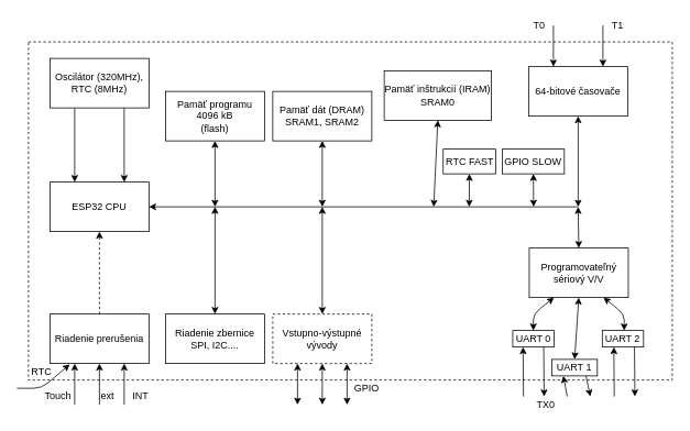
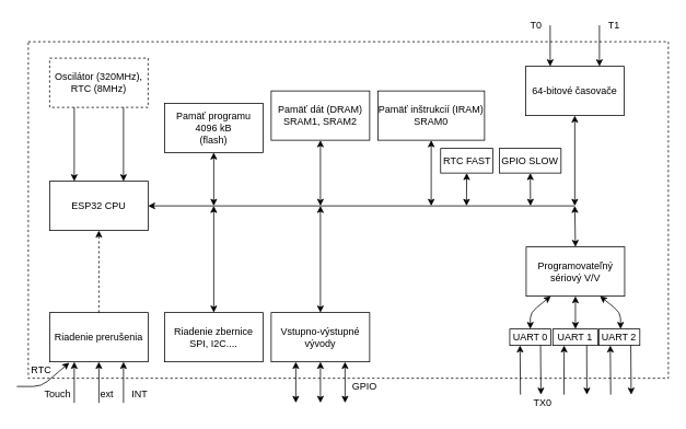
  <mxCell id="0" />
  <mxCell id="1" parent="0" />
  <mxCell id="2" value="" style="rounded=0;whiteSpace=wrap;html=1;dashed=1;" vertex="1" parent="1"><mxGeometry x="34" y="50" width="780" height="410" as="geometry" /></mxCell>
  <mxCell id="3" value="ESP32 CPU" style="rounded=0;whiteSpace=wrap;html=1;gradientColor=none;" vertex="1" parent="1"><mxGeometry x="60" y="220" width="120" height="60" as="geometry" /></mxCell>
  <mxCell id="4" value="Programovateľný sériový V/V" style="rounded=0;whiteSpace=wrap;html=1;gradientColor=none;" vertex="1" parent="1"><mxGeometry x="640.75" y="300" width="120" height="60" as="geometry" /></mxCell>
  <mxCell id="5" value="UART 0" style="rounded=0;whiteSpace=wrap;html=1;gradientColor=none;" vertex="1" parent="1"><mxGeometry x="620.75" y="400" width="50" height="20" as="geometry" /></mxCell>
- <mxCell id="6" value="UART 1" style="rounded=0;whiteSpace=wrap;html=1;gradientColor=none;" vertex="1" parent="1"><mxGeometry x="668.25" y="435" width="55" height="20" as="geometry" /></mxCell>
+ <mxCell id="6" value="UART 1" style="rounded=0;whiteSpace=wrap;html=1;gradientColor=none;" vertex="1" parent="1"><mxGeometry x="673.25" y="400" width="55" height="20" as="geometry" /></mxCell>
  <mxCell id="7" value="UART 2" style="rounded=0;whiteSpace=wrap;html=1;gradientColor=none;" vertex="1" parent="1"><mxGeometry x="729.25" y="400" width="50" height="20" as="geometry" /></mxCell>
  <mxCell id="8" value="" style="endArrow=classic;html=1;exitX=0.75;exitY=1;exitDx=0;exitDy=0;" edge="1" parent="1" source="5"><mxGeometry width="50" height="50" relative="1" as="geometry"><mxPoint x="380.75" y="260" as="sourcePoint" /><mxPoint x="658.75" y="480" as="targetPoint" /></mxGeometry></mxCell>
  <mxCell id="9" value="" style="endArrow=classic;html=1;exitX=0.75;exitY=1;exitDx=0;exitDy=0;" edge="1" parent="1" source="6"><mxGeometry width="50" height="50" relative="1" as="geometry"><mxPoint x="380.75" y="260" as="sourcePoint" /><mxPoint x="714.75" y="480" as="targetPoint" /></mxGeometry></mxCell>
  <mxCell id="10" value="" style="endArrow=classic;html=1;exitX=0.75;exitY=1;exitDx=0;exitDy=0;" edge="1" parent="1"><mxGeometry width="50" height="50" relative="1" as="geometry"><mxPoint x="768.25" y="420" as="sourcePoint" /><mxPoint x="768.75" y="480" as="targetPoint" /></mxGeometry></mxCell>
  <mxCell id="11" value="" style="endArrow=classic;startArrow=classic;html=1;exitX=0.5;exitY=0;exitDx=0;exitDy=0;entryX=0.25;entryY=1;entryDx=0;entryDy=0;" edge="1" parent="1" source="5" target="4"><mxGeometry width="50" height="50" relative="1" as="geometry"><mxPoint x="590.75" y="360" as="sourcePoint" /><mxPoint x="640.75" y="310" as="targetPoint" /><Array as="points"><mxPoint x="645.75" y="380" /></Array></mxGeometry></mxCell>
  <mxCell id="12" value="" style="endArrow=classic;startArrow=classic;html=1;exitX=0.5;exitY=0;exitDx=0;exitDy=0;entryX=0.5;entryY=1;entryDx=0;entryDy=0;" edge="1" parent="1" source="6" target="4"><mxGeometry width="50" height="50" relative="1" as="geometry"><mxPoint x="590.75" y="360" as="sourcePoint" /><mxPoint x="640.75" y="310" as="targetPoint" /></mxGeometry></mxCell>
  <mxCell id="13" value="" style="endArrow=classic;startArrow=classic;html=1;exitX=0.5;exitY=0;exitDx=0;exitDy=0;entryX=0.75;entryY=1;entryDx=0;entryDy=0;" edge="1" parent="1" target="4"><mxGeometry width="50" height="50" relative="1" as="geometry"><mxPoint x="755.75" y="400" as="sourcePoint" /><mxPoint x="640.75" y="310" as="targetPoint" /><Array as="points"><mxPoint x="755.75" y="380" /></Array></mxGeometry></mxCell>
  <mxCell id="14" value="" style="endArrow=classic;html=1;entryX=0.25;entryY=1;entryDx=0;entryDy=0;" edge="1" parent="1" target="5"><mxGeometry width="50" height="50" relative="1" as="geometry"><mxPoint x="633.75" y="480" as="sourcePoint" /><mxPoint x="590.75" y="350" as="targetPoint" /></mxGeometry></mxCell>
  <mxCell id="15" value="" style="endArrow=classic;html=1;entryX=0.25;entryY=1;entryDx=0;entryDy=0;" edge="1" parent="1" target="6"><mxGeometry width="50" height="50" relative="1" as="geometry"><mxPoint x="686.75" y="480" as="sourcePoint" /><mxPoint x="643.25" y="430" as="targetPoint" /></mxGeometry></mxCell>
  <mxCell id="16" value="" style="endArrow=classic;html=1;entryX=0.25;entryY=1;entryDx=0;entryDy=0;" edge="1" parent="1"><mxGeometry width="50" height="50" relative="1" as="geometry"><mxPoint x="743.75" y="480" as="sourcePoint" /><mxPoint x="743.25" y="420" as="targetPoint" /></mxGeometry></mxCell>
- <mxCell id="17" value="Oscilátor (320MHz), RTC (8MHz)" style="rounded=0;whiteSpace=wrap;html=1;gradientColor=none;" vertex="1" parent="1"><mxGeometry x="60" y="70" width="120" height="60" as="geometry" /></mxCell>
+ <mxCell id="17" value="Oscilátor (320MHz), RTC (8MHz)" style="rounded=0;whiteSpace=wrap;html=1;gradientColor=none;dashed=1;" vertex="1" parent="1"><mxGeometry x="60" y="70" width="120" height="60" as="geometry" /></mxCell>
  <mxCell id="18" value="" style="endArrow=classic;html=1;exitX=0.25;exitY=1;exitDx=0;exitDy=0;entryX=0.25;entryY=0;entryDx=0;entryDy=0;" edge="1" parent="1" source="17" target="3"><mxGeometry width="50" height="50" relative="1" as="geometry"><mxPoint x="550" y="300" as="sourcePoint" /><mxPoint x="600" y="250" as="targetPoint" /></mxGeometry></mxCell>
  <mxCell id="19" value="" style="endArrow=classic;html=1;exitX=0.75;exitY=1;exitDx=0;exitDy=0;entryX=0.75;entryY=0;entryDx=0;entryDy=0;" edge="1" parent="1" source="17" target="3"><mxGeometry width="50" height="50" relative="1" as="geometry"><mxPoint x="550" y="300" as="sourcePoint" /><mxPoint x="600" y="250" as="targetPoint" /></mxGeometry></mxCell>
  <mxCell id="20" value="64-bitové časovače" style="rounded=0;whiteSpace=wrap;html=1;gradientColor=none;" vertex="1" parent="1"><mxGeometry x="640" y="80" width="120" height="60" as="geometry" /></mxCell>
  <mxCell id="21" value="" style="endArrow=classic;html=1;entryX=0.25;entryY=0;entryDx=0;entryDy=0;" edge="1" parent="1" target="20"><mxGeometry width="50" height="50" relative="1" as="geometry"><mxPoint x="670" y="30" as="sourcePoint" /><mxPoint x="600" y="250" as="targetPoint" /></mxGeometry></mxCell>
  <mxCell id="22" value="" style="endArrow=classic;html=1;entryX=0.75;entryY=0;entryDx=0;entryDy=0;" edge="1" parent="1" target="20"><mxGeometry width="50" height="50" relative="1" as="geometry"><mxPoint x="730" y="30" as="sourcePoint" /><mxPoint x="680" y="90" as="targetPoint" /></mxGeometry></mxCell>
- <mxCell id="23" value="Pamäť programu&lt;br&gt;4096 kB&lt;br&gt;(flash)" style="rounded=0;whiteSpace=wrap;html=1;gradientColor=none;" vertex="1" parent="1"><mxGeometry x="200" y="110" width="120" height="60" as="geometry" /></mxCell>
+ <mxCell id="23" value="Pamäť programu&lt;br&gt;4096 kB&lt;br&gt;(flash)" style="rounded=0;whiteSpace=wrap;html=1;gradientColor=none;" vertex="1" parent="1"><mxGeometry x="200" y="125" width="120" height="60" as="geometry" /></mxCell>
  <mxCell id="24" value="" style="endArrow=classic;html=1;entryX=1;entryY=0.5;entryDx=0;entryDy=0;" edge="1" parent="1" target="3"><mxGeometry width="50" height="50" relative="1" as="geometry"><mxPoint x="700" y="250" as="sourcePoint" /><mxPoint x="600" y="230" as="targetPoint" /></mxGeometry></mxCell>
  <mxCell id="25" value="Pamäť dát (DRAM)&lt;br&gt;SRAM1, SRAM2" style="rounded=0;whiteSpace=wrap;html=1;gradientColor=none;" vertex="1" parent="1"><mxGeometry x="330" y="110" width="120" height="60" as="geometry" /></mxCell>
- <mxCell id="26" value="Pamäť inštrukcií (IRAM)&lt;br&gt;SRAM0" style="rounded=0;whiteSpace=wrap;html=1;gradientColor=none;" vertex="1" parent="1"><mxGeometry x="465" y="85" width="130" height="60" as="geometry" /></mxCell>
+ <mxCell id="26" value="Pamäť inštrukcií (IRAM)&lt;br&gt;SRAM0" style="rounded=0;whiteSpace=wrap;html=1;gradientColor=none;" vertex="1" parent="1"><mxGeometry x="460" y="110" width="130" height="60" as="geometry" /></mxCell>
  <mxCell id="27" value="T0" style="text;html=1;strokeColor=none;fillColor=none;align=center;verticalAlign=middle;whiteSpace=wrap;rounded=0;" vertex="1" parent="1"><mxGeometry x="633.25" y="20" width="40" height="20" as="geometry" /></mxCell>
  <mxCell id="28" value="T1" style="text;html=1;strokeColor=none;fillColor=none;align=center;verticalAlign=middle;whiteSpace=wrap;rounded=0;" vertex="1" parent="1"><mxGeometry x="728.25" y="20" width="40" height="20" as="geometry" /></mxCell>
  <mxCell id="29" value="Riadenie zbernice&lt;br&gt;SPI, I2C...." style="rounded=0;whiteSpace=wrap;html=1;gradientColor=none;" vertex="1" parent="1"><mxGeometry x="200" y="380" width="120" height="60" as="geometry" /></mxCell>
- <mxCell id="30" value="Vstupno-výstupné vývody" style="rounded=0;whiteSpace=wrap;html=1;gradientColor=none;dashed=1;" vertex="1" parent="1"><mxGeometry x="330" y="380" width="120" height="60" as="geometry" /></mxCell>
+ <mxCell id="30" value="Vstupno-výstupné vývody" style="rounded=0;whiteSpace=wrap;html=1;gradientColor=none;" vertex="1" parent="1"><mxGeometry x="330" y="380" width="120" height="60" as="geometry" /></mxCell>
  <mxCell id="31" value="" style="endArrow=classic;startArrow=classic;html=1;exitX=0.5;exitY=0;exitDx=0;exitDy=0;" edge="1" parent="1" source="29"><mxGeometry width="50" height="50" relative="1" as="geometry"><mxPoint x="410" y="330" as="sourcePoint" /><mxPoint x="260" y="250" as="targetPoint" /></mxGeometry></mxCell>
  <mxCell id="32" value="" style="endArrow=classic;startArrow=classic;html=1;exitX=0.5;exitY=0;exitDx=0;exitDy=0;" edge="1" parent="1" source="30"><mxGeometry width="50" height="50" relative="1" as="geometry"><mxPoint x="410" y="330" as="sourcePoint" /><mxPoint x="390" y="250" as="targetPoint" /></mxGeometry></mxCell>
  <mxCell id="33" value="" style="endArrow=classic;startArrow=classic;html=1;entryX=0.5;entryY=1;entryDx=0;entryDy=0;" edge="1" parent="1" target="23"><mxGeometry width="50" height="50" relative="1" as="geometry"><mxPoint x="260" y="250" as="sourcePoint" /><mxPoint x="460" y="280" as="targetPoint" /></mxGeometry></mxCell>
  <mxCell id="34" value="" style="endArrow=classic;startArrow=classic;html=1;entryX=0.5;entryY=1;entryDx=0;entryDy=0;" edge="1" parent="1" target="25"><mxGeometry width="50" height="50" relative="1" as="geometry"><mxPoint x="390" y="250" as="sourcePoint" /><mxPoint x="270" y="180" as="targetPoint" /></mxGeometry></mxCell>
  <mxCell id="35" value="" style="endArrow=classic;startArrow=classic;html=1;entryX=0.5;entryY=1;entryDx=0;entryDy=0;" edge="1" parent="1" target="26"><mxGeometry width="50" height="50" relative="1" as="geometry"><mxPoint x="525" y="250" as="sourcePoint" /><mxPoint x="400" y="180" as="targetPoint" /></mxGeometry></mxCell>
  <mxCell id="36" value="" style="endArrow=classic;startArrow=classic;html=1;entryX=0.5;entryY=1;entryDx=0;entryDy=0;" edge="1" parent="1" target="20"><mxGeometry width="50" height="50" relative="1" as="geometry"><mxPoint x="700" y="250" as="sourcePoint" /><mxPoint x="460" y="280" as="targetPoint" /></mxGeometry></mxCell>
  <mxCell id="37" value="" style="endArrow=classic;startArrow=classic;html=1;exitX=0.5;exitY=0;exitDx=0;exitDy=0;" edge="1" parent="1" source="4"><mxGeometry width="50" height="50" relative="1" as="geometry"><mxPoint x="410" y="330" as="sourcePoint" /><mxPoint x="700" y="250" as="targetPoint" /></mxGeometry></mxCell>
  <mxCell id="38" value="Riadenie prerušenia" style="rounded=0;whiteSpace=wrap;html=1;gradientColor=none;" vertex="1" parent="1"><mxGeometry x="60" y="380" width="120" height="60" as="geometry" /></mxCell>
  <mxCell id="39" value="" style="endArrow=classic;html=1;exitX=0.5;exitY=0;exitDx=0;exitDy=0;entryX=0.5;entryY=1;entryDx=0;entryDy=0;dashed=1;" edge="1" parent="1" source="38" target="3"><mxGeometry width="50" height="50" relative="1" as="geometry"><mxPoint x="390" y="270" as="sourcePoint" /><mxPoint x="440" y="220" as="targetPoint" /></mxGeometry></mxCell>
  <mxCell id="40" value="" style="endArrow=classic;startArrow=classic;html=1;exitX=0.25;exitY=1;exitDx=0;exitDy=0;" edge="1" parent="1" source="30"><mxGeometry width="50" height="50" relative="1" as="geometry"><mxPoint x="390" y="270" as="sourcePoint" /><mxPoint x="360" y="490" as="targetPoint" /></mxGeometry></mxCell>
  <mxCell id="41" value="" style="endArrow=classic;startArrow=classic;html=1;exitX=0.5;exitY=1;exitDx=0;exitDy=0;" edge="1" parent="1" source="30"><mxGeometry width="50" height="50" relative="1" as="geometry"><mxPoint x="370" y="450" as="sourcePoint" /><mxPoint x="390" y="490" as="targetPoint" /></mxGeometry></mxCell>
  <mxCell id="42" value="" style="endArrow=classic;startArrow=classic;html=1;exitX=0.75;exitY=1;exitDx=0;exitDy=0;" edge="1" parent="1" source="30"><mxGeometry width="50" height="50" relative="1" as="geometry"><mxPoint x="400" y="450" as="sourcePoint" /><mxPoint x="420" y="490" as="targetPoint" /></mxGeometry></mxCell>
  <mxCell id="43" value="GPIO" style="text;html=1;strokeColor=none;fillColor=none;align=center;verticalAlign=middle;whiteSpace=wrap;rounded=0;" vertex="1" parent="1"><mxGeometry x="424" y="460" width="40" height="20" as="geometry" /></mxCell>
  <mxCell id="44" value="TX0" style="text;html=1;strokeColor=none;fillColor=none;align=center;verticalAlign=middle;whiteSpace=wrap;rounded=0;" vertex="1" parent="1"><mxGeometry x="640.75" y="480" width="40" height="20" as="geometry" /></mxCell>
  <mxCell id="45" value="" style="endArrow=classic;html=1;entryX=0.75;entryY=1;entryDx=0;entryDy=0;" edge="1" parent="1" target="38"><mxGeometry width="50" height="50" relative="1" as="geometry"><mxPoint x="150" y="490" as="sourcePoint" /><mxPoint x="440" y="310" as="targetPoint" /></mxGeometry></mxCell>
  <mxCell id="46" value="" style="endArrow=classic;html=1;entryX=0.5;entryY=1;entryDx=0;entryDy=0;" edge="1" parent="1" target="38"><mxGeometry width="50" height="50" relative="1" as="geometry"><mxPoint x="120" y="490" as="sourcePoint" /><mxPoint x="160" y="450" as="targetPoint" /></mxGeometry></mxCell>
  <mxCell id="47" value="" style="endArrow=classic;html=1;entryX=0.25;entryY=1;entryDx=0;entryDy=0;" edge="1" parent="1" target="38"><mxGeometry width="50" height="50" relative="1" as="geometry"><mxPoint x="90" y="490" as="sourcePoint" /><mxPoint x="130" y="450" as="targetPoint" /></mxGeometry></mxCell>
  <mxCell id="48" value="INT" style="text;html=1;strokeColor=none;fillColor=none;align=center;verticalAlign=middle;whiteSpace=wrap;rounded=0;" vertex="1" parent="1"><mxGeometry x="150" y="470" width="40" height="20" as="geometry" /></mxCell>
  <mxCell id="49" value="ext" style="text;html=1;strokeColor=none;fillColor=none;align=center;verticalAlign=middle;whiteSpace=wrap;rounded=0;" vertex="1" parent="1"><mxGeometry x="110" y="470" width="40" height="20" as="geometry" /></mxCell>
  <mxCell id="50" value="Touch" style="text;html=1;strokeColor=none;fillColor=none;align=center;verticalAlign=middle;whiteSpace=wrap;rounded=0;" vertex="1" parent="1"><mxGeometry x="50" y="470" width="40" height="20" as="geometry" /></mxCell>
  <mxCell id="51" value="" style="endArrow=classic;html=1;entryX=0.2;entryY=1.017;entryDx=0;entryDy=0;entryPerimeter=0;" edge="1" parent="1" target="38"><mxGeometry width="50" height="50" relative="1" as="geometry"><mxPoint x="20" y="470" as="sourcePoint" /><mxPoint x="440" y="310" as="targetPoint" /><Array as="points"><mxPoint x="50" y="470" /></Array></mxGeometry></mxCell>
  <mxCell id="52" value="RTC" style="text;html=1;strokeColor=none;fillColor=none;align=center;verticalAlign=middle;whiteSpace=wrap;rounded=0;" vertex="1" parent="1"><mxGeometry x="30" y="440" width="40" height="20" as="geometry" /></mxCell>
  <mxCell id="53" value="RTC FAST" style="rounded=0;whiteSpace=wrap;html=1;gradientColor=none;" vertex="1" parent="1"><mxGeometry x="536.5" y="180" width="63.5" height="30" as="geometry" /></mxCell>
  <mxCell id="54" value="GPIO SLOW" style="rounded=0;whiteSpace=wrap;html=1;gradientColor=none;" vertex="1" parent="1"><mxGeometry x="608.25" y="180" width="75" height="30" as="geometry" /></mxCell>
  <mxCell id="55" value="" style="endArrow=classic;startArrow=classic;html=1;entryX=0.5;entryY=1;entryDx=0;entryDy=0;" edge="1" parent="1" target="53"><mxGeometry width="50" height="50" relative="1" as="geometry"><mxPoint x="568" y="250" as="sourcePoint" /><mxPoint x="470" y="250" as="targetPoint" /></mxGeometry></mxCell>
  <mxCell id="56" value="" style="endArrow=classic;startArrow=classic;html=1;entryX=0.5;entryY=1;entryDx=0;entryDy=0;" edge="1" parent="1" target="54"><mxGeometry width="50" height="50" relative="1" as="geometry"><mxPoint x="646" y="250" as="sourcePoint" /><mxPoint x="578.25" y="220" as="targetPoint" /></mxGeometry></mxCell>
